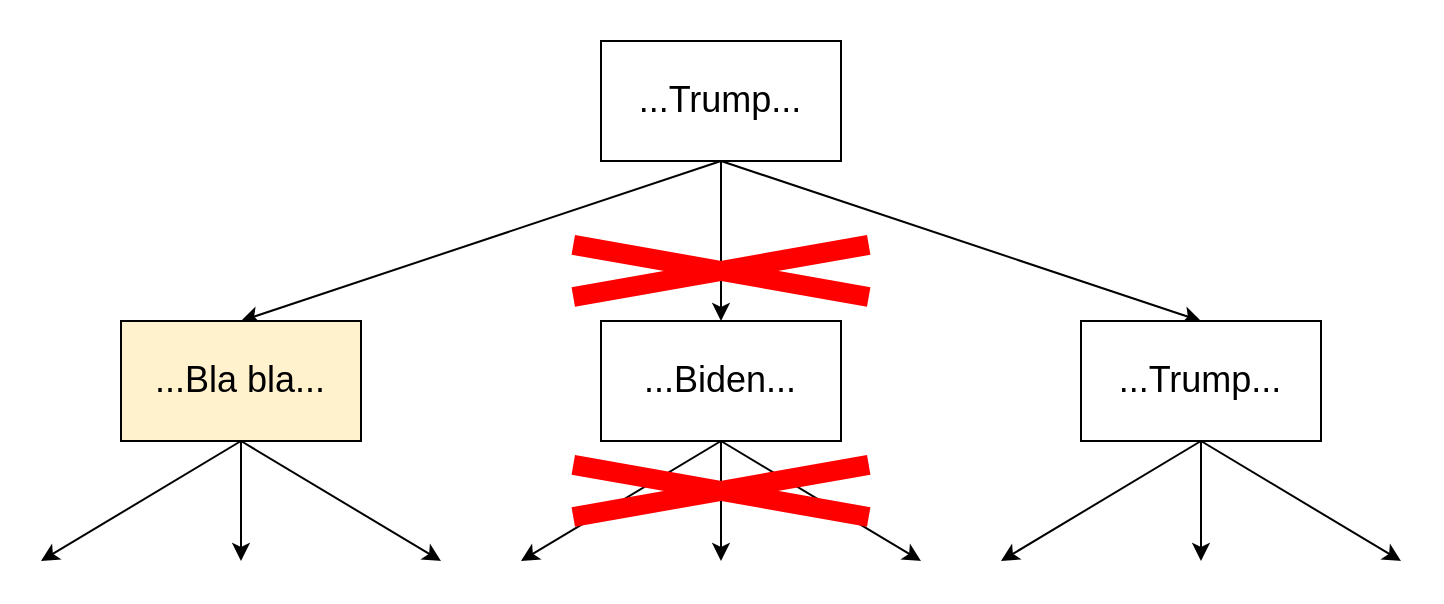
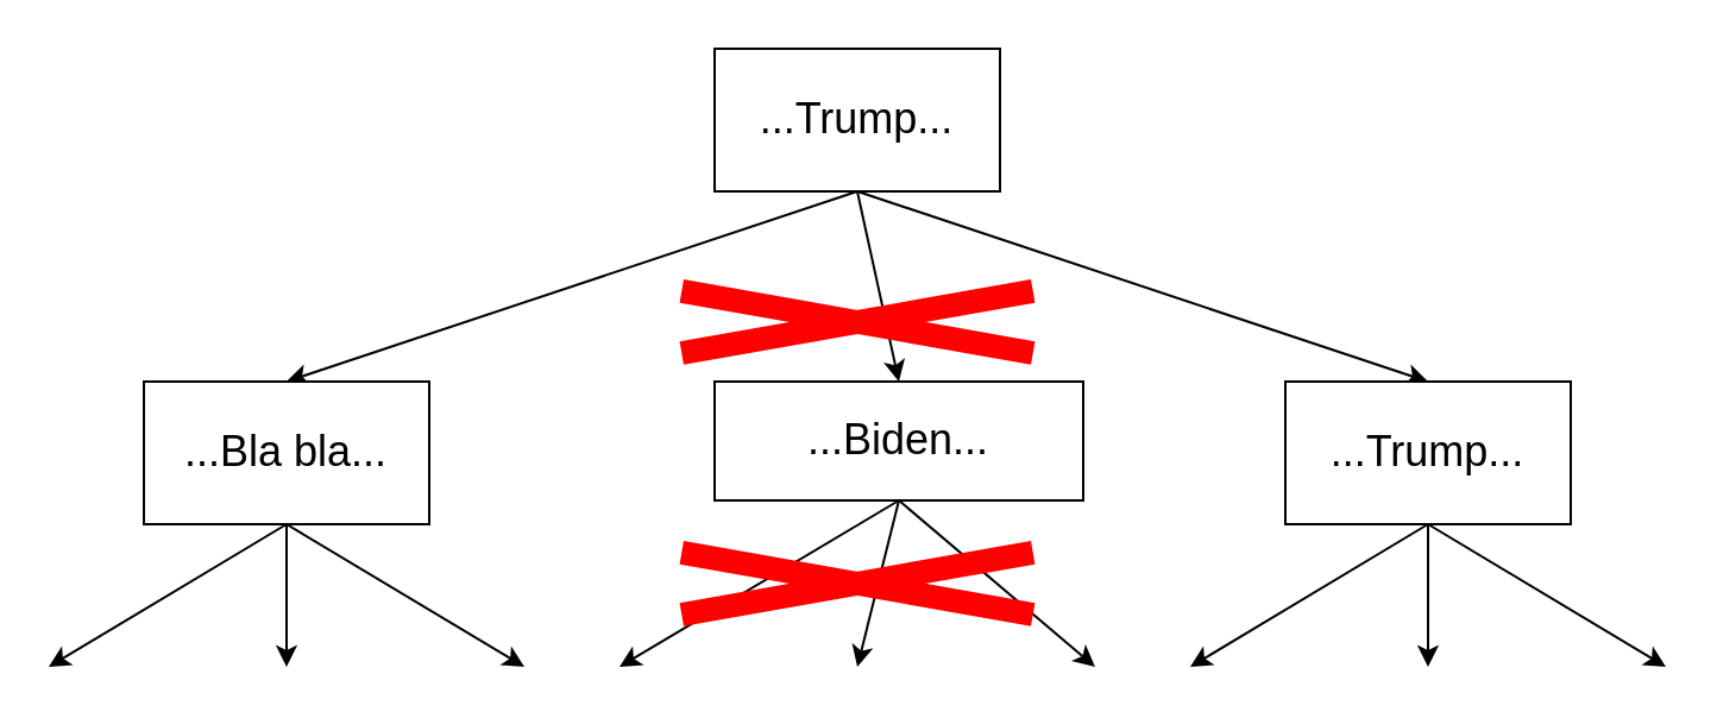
  <mxCell id="0" />
  <mxCell id="1" parent="0" />
  <mxCell id="2" style="rounded=0;orthogonalLoop=1;jettySize=auto;html=1;exitX=0.5;exitY=1;exitDx=0;exitDy=0;entryX=0.5;entryY=0;entryDx=0;entryDy=0;fontSize=18;" edge="1" parent="1" source="5" target="9"><mxGeometry relative="1" as="geometry" /></mxCell>
  <mxCell id="3" style="edgeStyle=none;rounded=0;orthogonalLoop=1;jettySize=auto;html=1;exitX=0.5;exitY=1;exitDx=0;exitDy=0;entryX=0.5;entryY=0;entryDx=0;entryDy=0;fontSize=18;" edge="1" parent="1" source="5" target="13"><mxGeometry relative="1" as="geometry" /></mxCell>
  <mxCell id="4" style="edgeStyle=none;orthogonalLoop=1;jettySize=auto;html=1;exitX=0.5;exitY=1;exitDx=0;exitDy=0;entryX=0.5;entryY=0;entryDx=0;entryDy=0;fontSize=18;curved=1;" edge="1" parent="1" source="5" target="17"><mxGeometry relative="1" as="geometry" /></mxCell>
  <mxCell id="5" value="&lt;font style=&quot;font-size: 18px&quot;&gt;...Trump...&lt;/font&gt;" style="rounded=0;whiteSpace=wrap;html=1;" vertex="1" parent="1"><mxGeometry x="300" y="20" width="120" height="60" as="geometry" /></mxCell>
  <mxCell id="6" style="orthogonalLoop=1;jettySize=auto;html=1;exitX=0.5;exitY=1;exitDx=0;exitDy=0;fontSize=18;" edge="1" parent="1" source="9"><mxGeometry relative="1" as="geometry"><mxPoint x="500" y="280" as="targetPoint" /></mxGeometry></mxCell>
  <mxCell id="7" style="edgeStyle=none;orthogonalLoop=1;jettySize=auto;html=1;exitX=0.5;exitY=1;exitDx=0;exitDy=0;fontSize=18;" edge="1" parent="1" source="9"><mxGeometry relative="1" as="geometry"><mxPoint x="600" y="280" as="targetPoint" /></mxGeometry></mxCell>
  <mxCell id="8" style="edgeStyle=none;orthogonalLoop=1;jettySize=auto;html=1;exitX=0.5;exitY=1;exitDx=0;exitDy=0;fontSize=18;" edge="1" parent="1" source="9"><mxGeometry relative="1" as="geometry"><mxPoint x="700" y="280" as="targetPoint" /></mxGeometry></mxCell>
  <mxCell id="9" value="&lt;font style=&quot;font-size: 18px&quot;&gt;...Trump...&lt;/font&gt;" style="rounded=0;whiteSpace=wrap;html=1;" vertex="1" parent="1"><mxGeometry x="540" y="160" width="120" height="60" as="geometry" /></mxCell>
  <mxCell id="10" style="edgeStyle=none;rounded=0;orthogonalLoop=1;jettySize=auto;html=1;exitX=0.5;exitY=1;exitDx=0;exitDy=0;fontSize=18;" edge="1" parent="1" source="13"><mxGeometry relative="1" as="geometry"><mxPoint x="260" y="280" as="targetPoint" /></mxGeometry></mxCell>
  <mxCell id="11" style="edgeStyle=none;rounded=0;orthogonalLoop=1;jettySize=auto;html=1;exitX=0.5;exitY=1;exitDx=0;exitDy=0;fontSize=18;" edge="1" parent="1" source="13"><mxGeometry relative="1" as="geometry"><mxPoint x="360" y="280" as="targetPoint" /></mxGeometry></mxCell>
  <mxCell id="12" style="edgeStyle=none;rounded=0;orthogonalLoop=1;jettySize=auto;html=1;exitX=0.5;exitY=1;exitDx=0;exitDy=0;fontSize=18;" edge="1" parent="1" source="13"><mxGeometry relative="1" as="geometry"><mxPoint x="460" y="280" as="targetPoint" /></mxGeometry></mxCell>
- <mxCell id="13" value="&lt;font style=&quot;font-size: 18px&quot;&gt;...Biden...&lt;/font&gt;" style="rounded=0;whiteSpace=wrap;html=1;" vertex="1" parent="1"><mxGeometry x="300" y="160" width="120" height="60" as="geometry" /></mxCell>
+ <mxCell id="13" value="&lt;font style=&quot;font-size: 18px&quot;&gt;...Biden...&lt;/font&gt;" style="rounded=0;whiteSpace=wrap;html=1;" vertex="1" parent="1"><mxGeometry x="300" y="160" width="155" height="50" as="geometry" /></mxCell>
  <mxCell id="14" style="edgeStyle=none;rounded=0;orthogonalLoop=1;jettySize=auto;html=1;exitX=0.5;exitY=1;exitDx=0;exitDy=0;fontSize=18;" edge="1" parent="1" source="17"><mxGeometry relative="1" as="geometry"><mxPoint x="20" y="280" as="targetPoint" /></mxGeometry></mxCell>
  <mxCell id="15" style="edgeStyle=none;rounded=0;orthogonalLoop=1;jettySize=auto;html=1;exitX=0.5;exitY=1;exitDx=0;exitDy=0;fontSize=18;" edge="1" parent="1" source="17"><mxGeometry relative="1" as="geometry"><mxPoint x="120" y="280" as="targetPoint" /></mxGeometry></mxCell>
  <mxCell id="16" style="edgeStyle=none;rounded=0;orthogonalLoop=1;jettySize=auto;html=1;exitX=0.5;exitY=1;exitDx=0;exitDy=0;fontSize=18;" edge="1" parent="1" source="17"><mxGeometry relative="1" as="geometry"><mxPoint x="220" y="280" as="targetPoint" /></mxGeometry></mxCell>
- <mxCell id="17" value="&lt;font style=&quot;font-size: 18px&quot;&gt;...Bla bla...&lt;/font&gt;" style="rounded=0;whiteSpace=wrap;html=1;fillColor=#fff2cc;" vertex="1" parent="1"><mxGeometry x="60" y="160" width="120" height="60" as="geometry" /></mxCell>
+ <mxCell id="17" value="&lt;font style=&quot;font-size: 18px&quot;&gt;...Bla bla...&lt;/font&gt;" style="rounded=0;whiteSpace=wrap;html=1;" vertex="1" parent="1"><mxGeometry x="60" y="160" width="120" height="60" as="geometry" /></mxCell>
  <mxCell id="18" value="" style="rounded=0;whiteSpace=wrap;html=1;fontSize=18;rotation=10;fillColor=#FF0000;strokeColor=none;" vertex="1" parent="1"><mxGeometry x="285" y="240" width="150" height="9.92" as="geometry" /></mxCell>
  <mxCell id="19" value="" style="rounded=0;whiteSpace=wrap;html=1;fontSize=18;rotation=-10;fillColor=#FF0000;strokeColor=none;" vertex="1" parent="1"><mxGeometry x="285" y="240" width="150" height="9.92" as="geometry" /></mxCell>
  <mxCell id="20" value="" style="rounded=0;whiteSpace=wrap;html=1;fontSize=18;rotation=10;fillColor=#FF0000;strokeColor=none;" vertex="1" parent="1"><mxGeometry x="285" y="130" width="150" height="9.92" as="geometry" /></mxCell>
  <mxCell id="21" value="" style="rounded=0;whiteSpace=wrap;html=1;fontSize=18;rotation=-10;fillColor=#FF0000;strokeColor=none;" vertex="1" parent="1"><mxGeometry x="285" y="130" width="150" height="9.92" as="geometry" /></mxCell>
